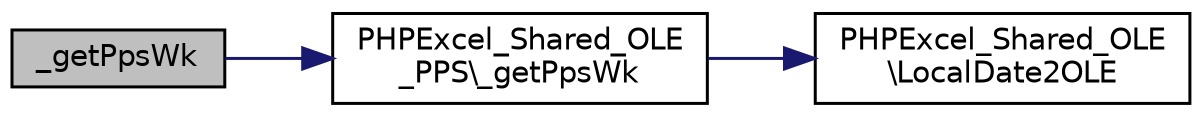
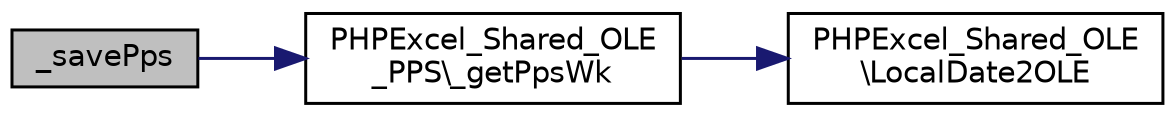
  digraph {
    rankdir=LR
    node [color=black fillcolor=white fontname=Helvetica fontsize=10 shape=record style=filled]
    edge [color=midnightblue fontname=Helvetica fontsize=10 labelfontname=Helvetica labelfontsize=10 style=solid]
-   n1 [fillcolor=grey75 fontcolor=black height=0.2 label=_getPpsWk width=0.4]
+   n1 [fillcolor=grey75 fontcolor=black height=0.2 label=_savePps width=0.4]
    n2 [height=0.2 label="PHPExcel_Shared_OLE\l_PPS\\_getPpsWk" width=0.4]
    n3 [height=0.2 label="PHPExcel_Shared_OLE\l\\LocalDate2OLE" width=0.4]
    n1 -> n2
    n2 -> n3
  }
